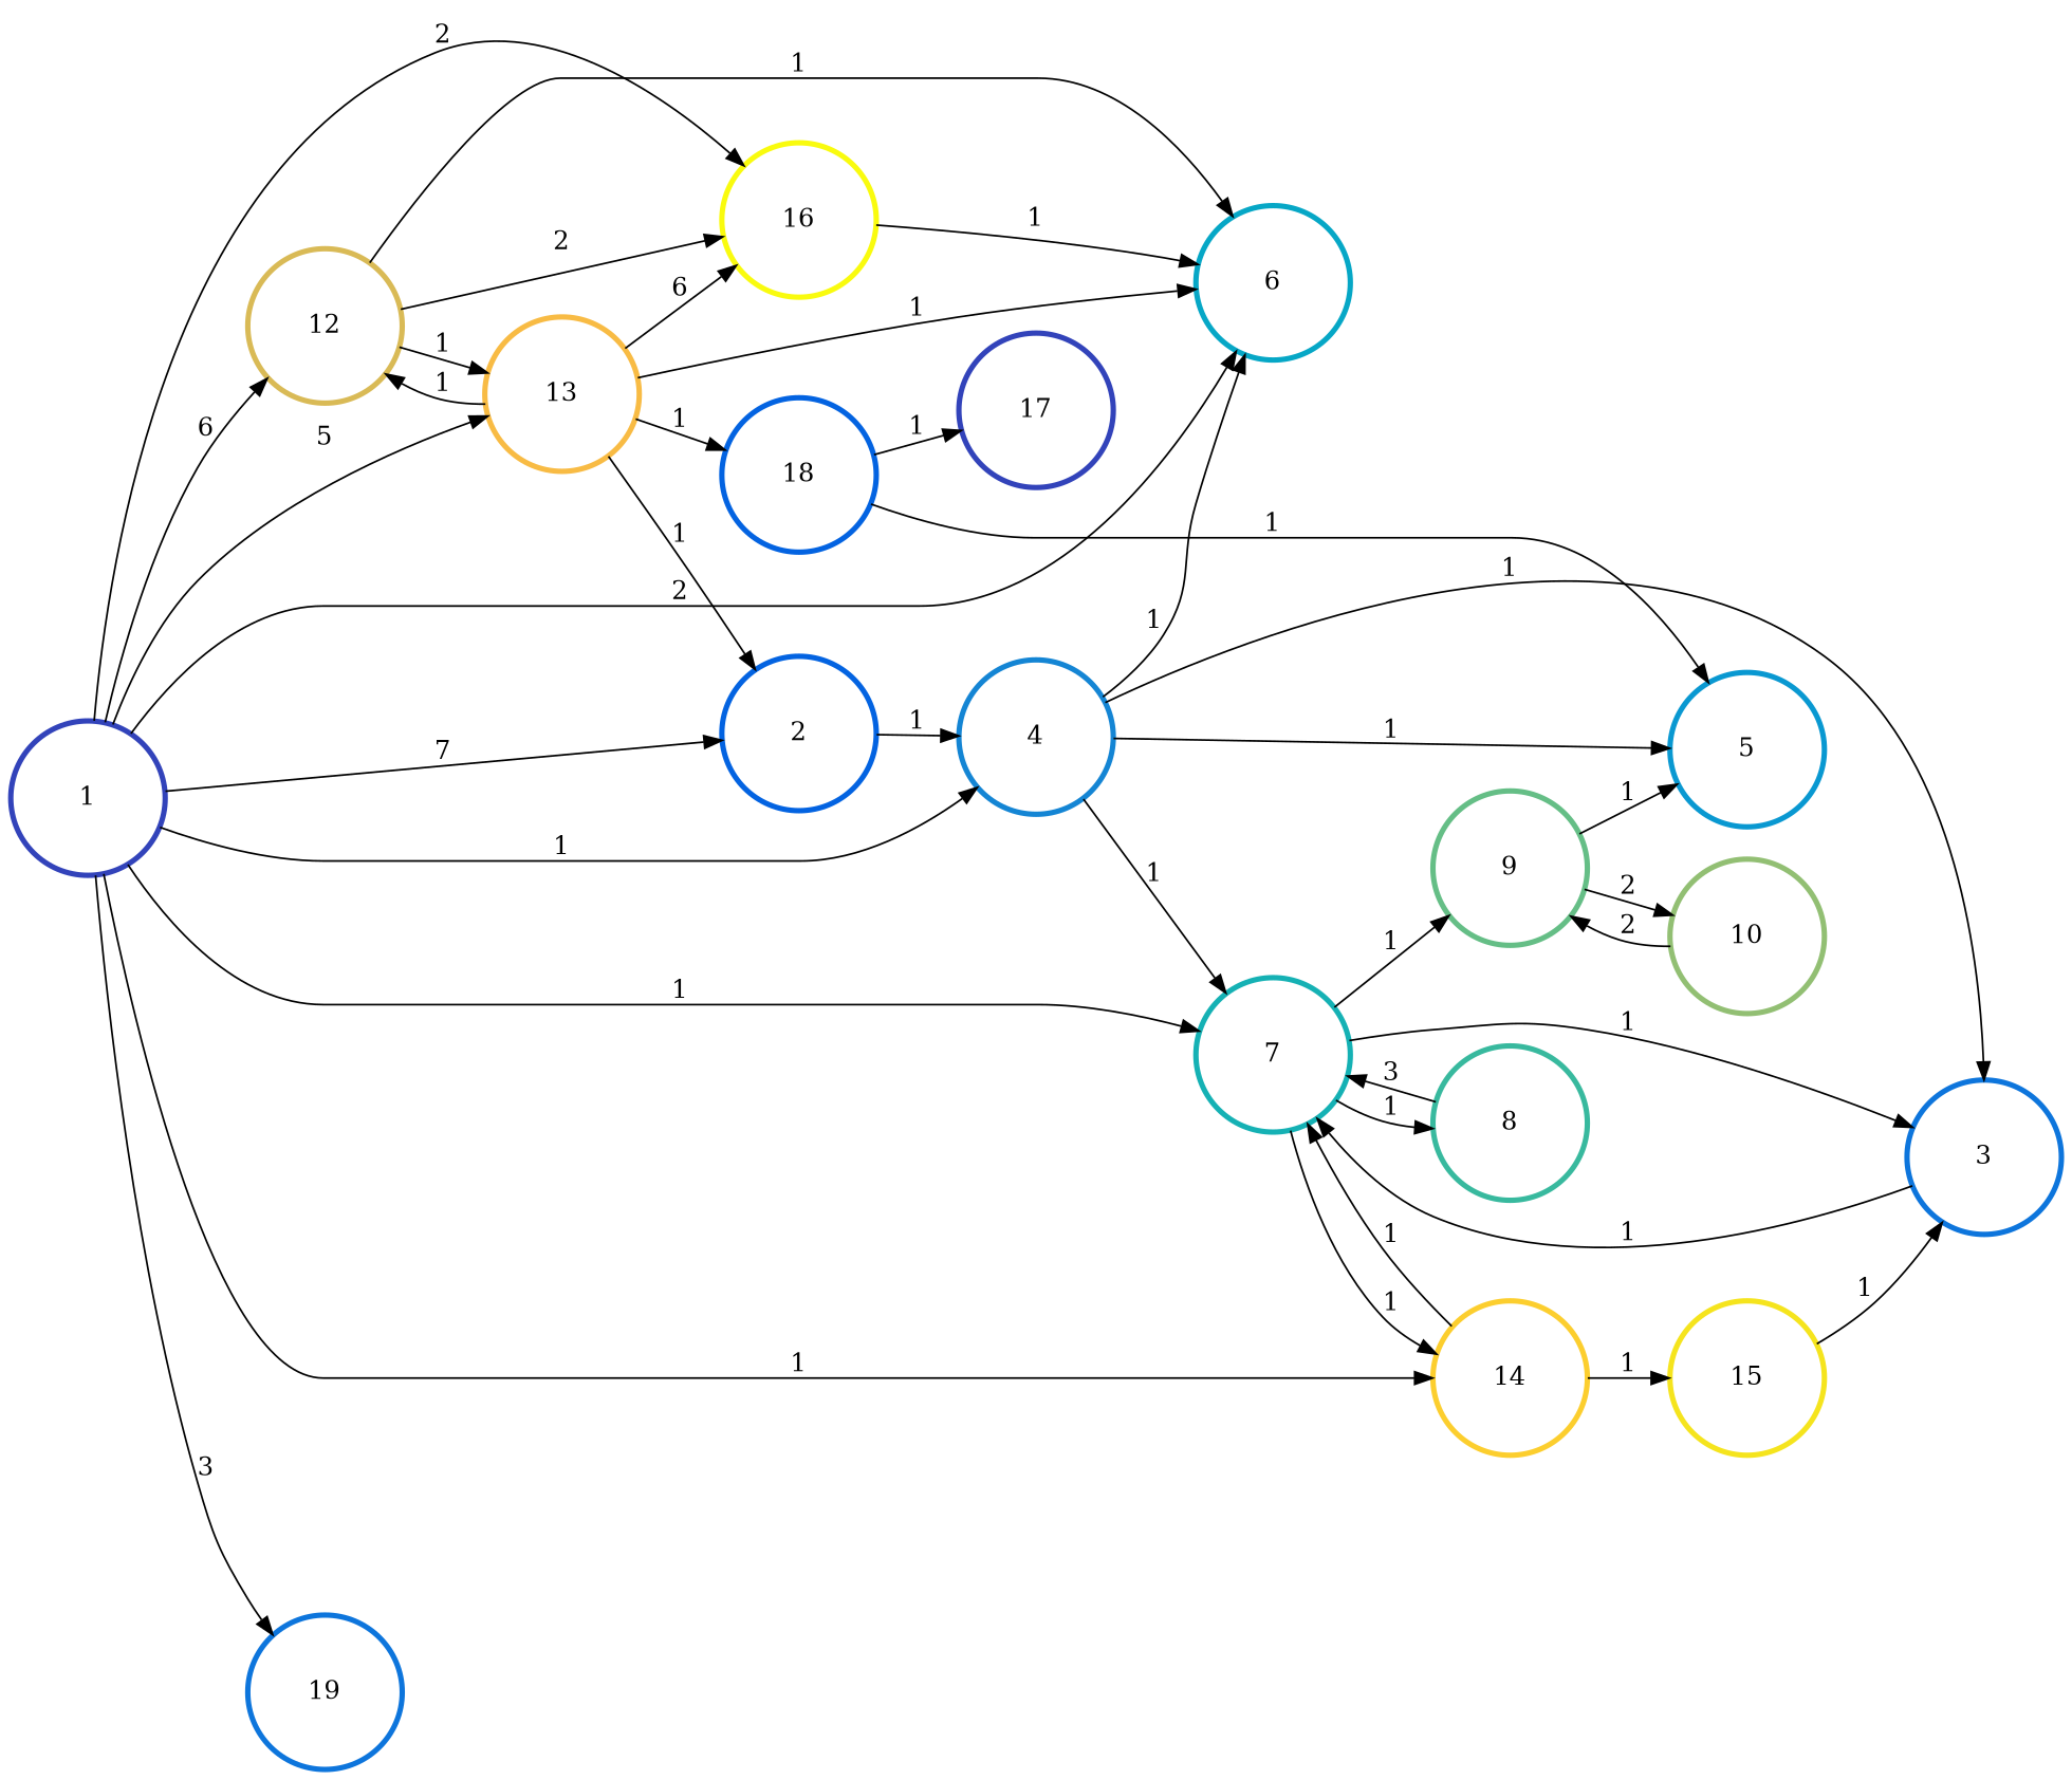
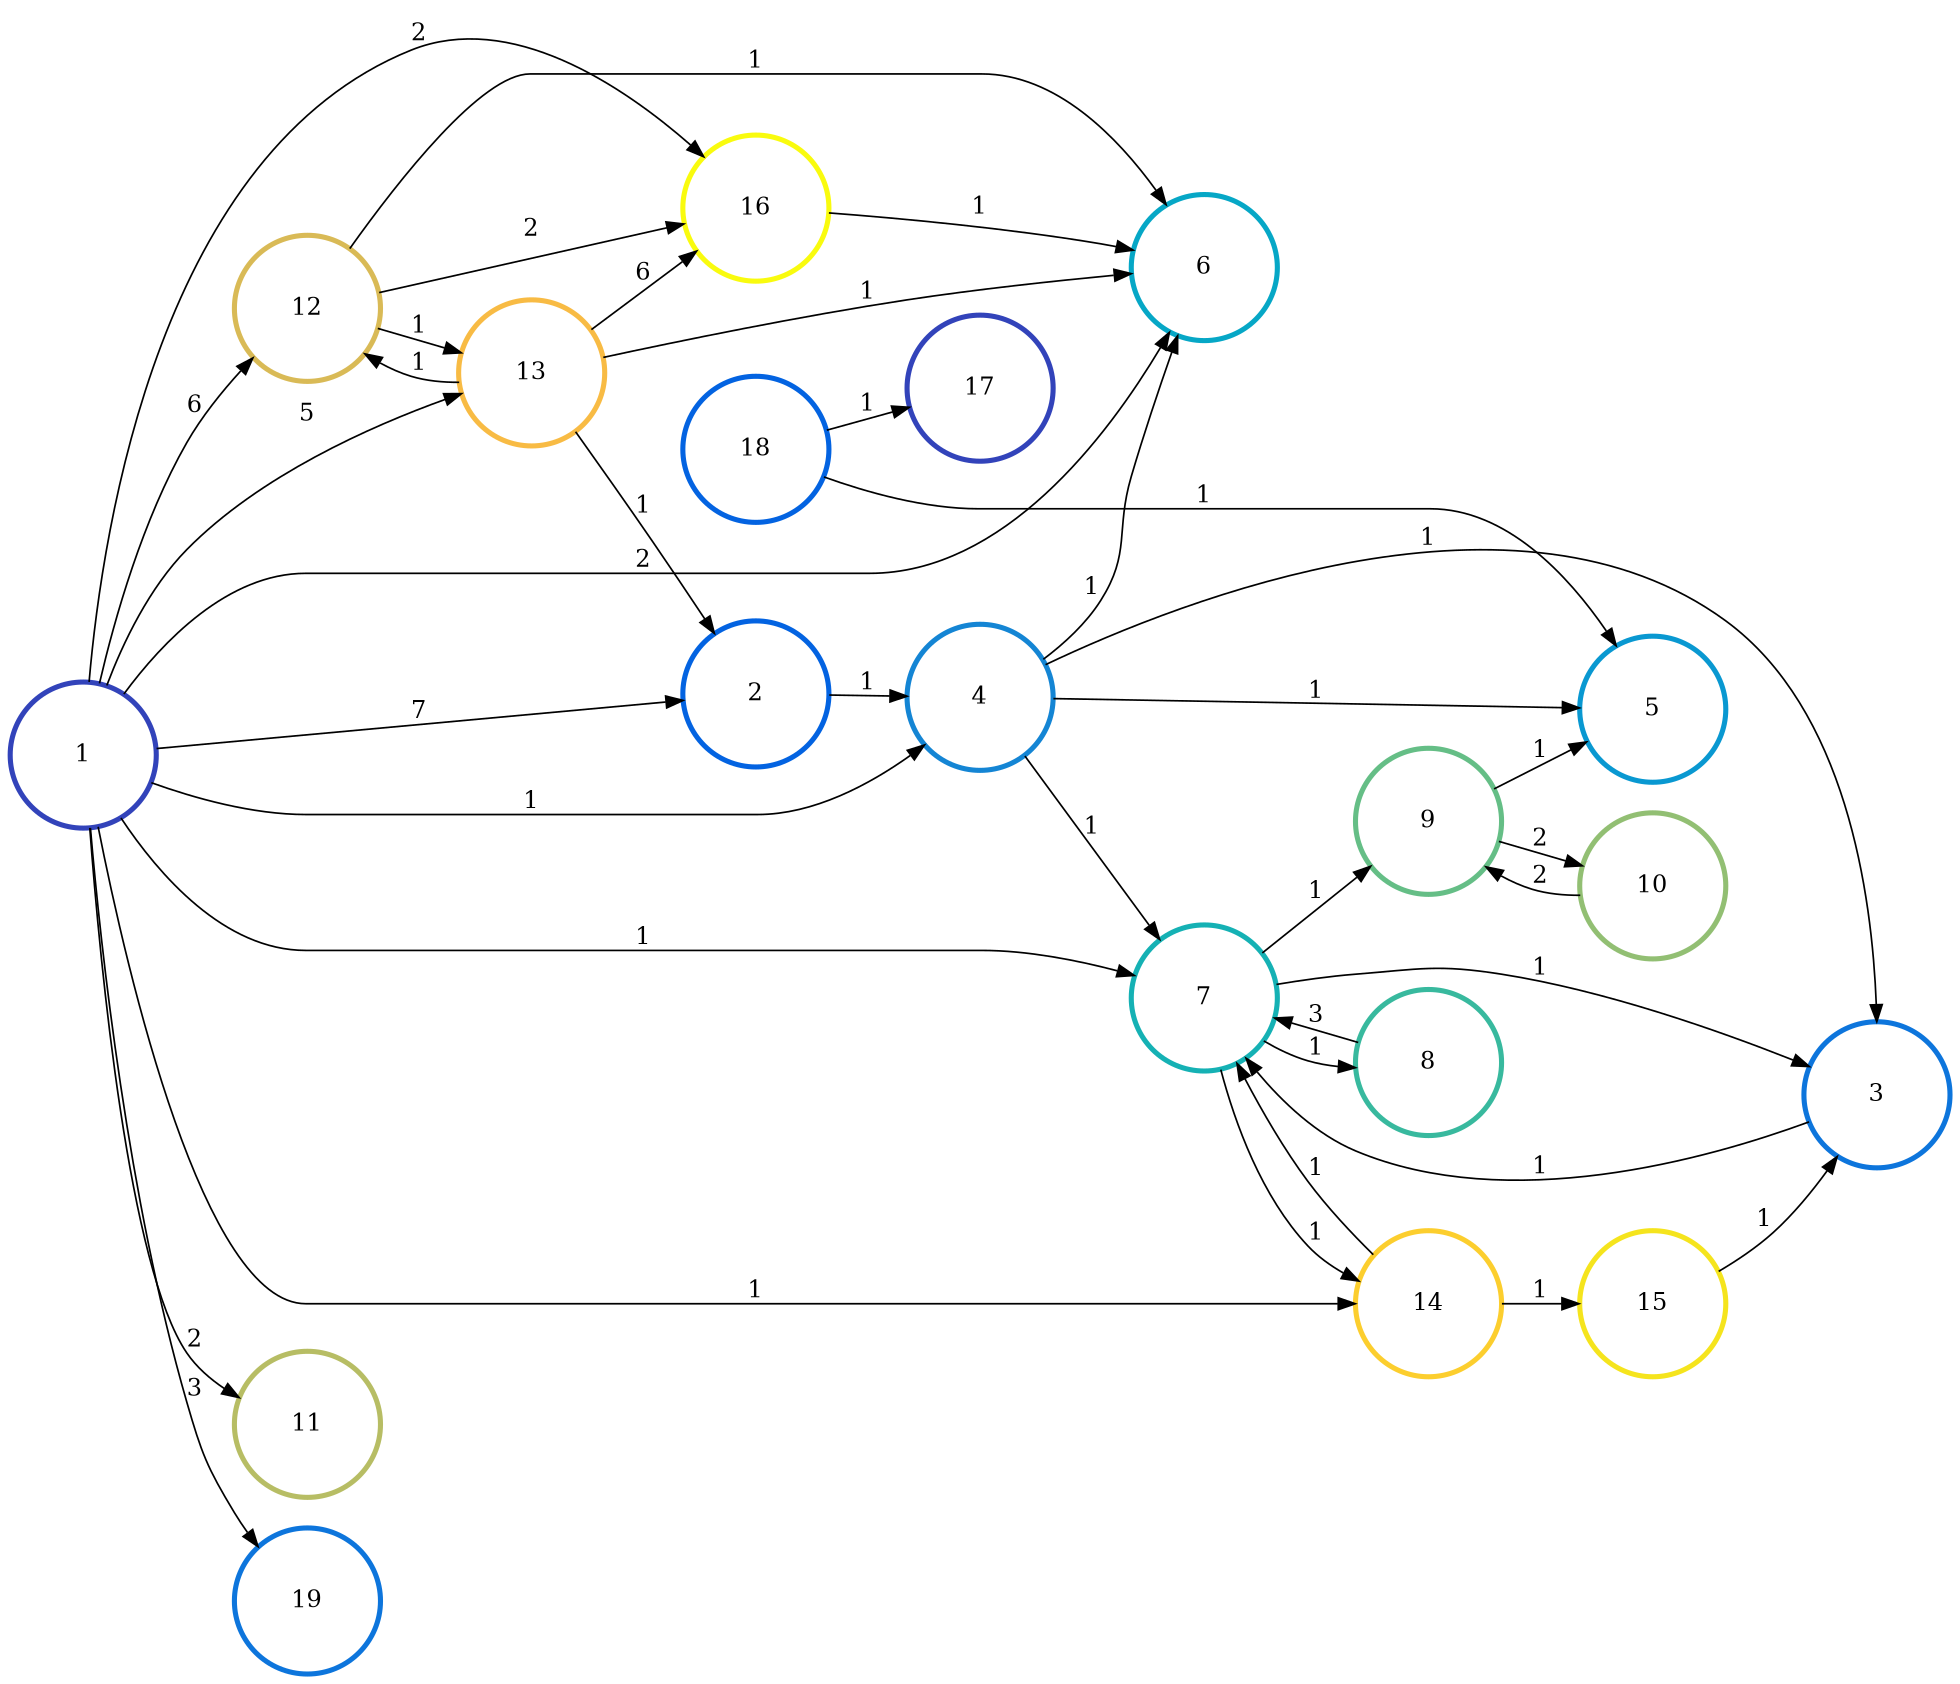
  digraph {
    rankdir=LR
    node [color="#3243BA" penwidth=3]
    edge [color=black penwidth=1]
    n1 [height=1.2 label=1 width=1.2]
    n2 [color="#0363E1" height=1.2 label=2 width=1.2]
    n3 [color="#1485D4" height=1.2 label=4 width=1.2]
    n4 [color="#06A7C6" height=1.2 label=6 width=1.2]
    n5 [color="#15B1B4" height=1.2 label=7 width=1.2]
+   n6 [color="#B7BD64" height=1.2 label=11 width=1.2]
    n7 [color="#D9BA56" height=1.2 label=12 width=1.2]
    n8 [color="#F8BB44" height=1.2 label=13 width=1.2]
    n9 [color="#FCCE2E" height=1.2 label=14 width=1.2]
    n10 [color="#F9FB0E" height=1.2 label=16 width=1.2]
    n11 [color="#0D75DC" height=1.2 label=19 width=1.2]
    n12 [color="#0D75DC" height=1.2 label=3 width=1.2]
    n13 [color="#0998D1" height=1.2 label=5 width=1.2]
    n14 [color="#38B99E" height=1.2 label=8 width=1.2]
    n15 [color="#65BE86" height=1.2 label=9 width=1.2]
    n16 [color="#0363E1" height=1.2 label=18 width=1.2]
    n17 [color="#F5E41D" height=1.2 label=15 width=1.2]
    n18 [color="#92BF73" height=1.2 label=10 width=1.2]
    n19 [height=1.2 label=17 width=1.2]
    n1 -> n2 [label=7]
    n1 -> n3 [label=1]
    n1 -> n4 [label=2]
    n1 -> n5 [label=1]
+   n1 -> n6 [label=2]
    n1 -> n7 [label=6]
    n1 -> n8 [label=5]
    n1 -> n9 [label=1]
    n1 -> n10 [label=2]
    n1 -> n11 [label=3]
    n2 -> n3 [label=1]
    n3 -> n4 [label=1]
    n3 -> n5 [label=1]
    n3 -> n12 [label=1]
    n3 -> n13 [label=1]
    n5 -> n9 [label=1]
    n5 -> n12 [label=1]
    n5 -> n14 [label=1]
    n5 -> n15 [label=1]
    n7 -> n4 [label=1]
    n7 -> n8 [label=1]
    n7 -> n10 [label=2]
    n8 -> n2 [label=1]
    n8 -> n4 [label=1]
    n8 -> n7 [label=1]
    n8 -> n10 [label=6]
-   n8 -> n16 [label=1]
    n9 -> n5 [label=1]
    n9 -> n17 [label=1]
    n10 -> n4 [label=1]
    n12 -> n5 [label=1]
    n14 -> n5 [label=3]
    n15 -> n13 [label=1]
    n15 -> n18 [label=2]
    n16 -> n13 [label=1]
    n16 -> n19 [label=1]
    n17 -> n12 [label=1]
    n18 -> n15 [label=2]
  }
